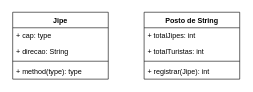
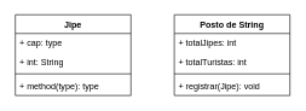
  <mxCell id="0" />
  <mxCell id="1" parent="0" />
  <mxCell id="2" value="Jipe" style="swimlane;fontStyle=1;align=center;verticalAlign=top;childLayout=stackLayout;horizontal=1;startSize=26;horizontalStack=0;resizeParent=1;resizeParentMax=0;resizeLast=0;collapsible=1;marginBottom=0;" vertex="1" parent="1"><mxGeometry x="20" y="20" width="160" height="112" as="geometry" /></mxCell>
  <mxCell id="3" value="+ cap: type" style="text;strokeColor=none;fillColor=none;align=left;verticalAlign=top;spacingLeft=4;spacingRight=4;overflow=hidden;rotatable=0;points=[[0,0.5],[1,0.5]];portConstraint=eastwest;" vertex="1" parent="2"><mxGeometry y="26" width="160" height="26" as="geometry" /></mxCell>
- <mxCell id="4" value="+ direcao: String" style="text;strokeColor=none;fillColor=none;align=left;verticalAlign=top;spacingLeft=4;spacingRight=4;overflow=hidden;rotatable=0;points=[[0,0.5],[1,0.5]];portConstraint=eastwest;" vertex="1" parent="2"><mxGeometry y="52" width="160" height="26" as="geometry" /></mxCell>
+ <mxCell id="4" value="+ int: String" style="text;strokeColor=none;fillColor=none;align=left;verticalAlign=top;spacingLeft=4;spacingRight=4;overflow=hidden;rotatable=0;points=[[0,0.5],[1,0.5]];portConstraint=eastwest;" vertex="1" parent="2"><mxGeometry y="52" width="160" height="26" as="geometry" /></mxCell>
  <mxCell id="5" value="" style="line;strokeWidth=1;fillColor=none;align=left;verticalAlign=middle;spacingTop=-1;spacingLeft=3;spacingRight=3;rotatable=0;labelPosition=right;points=[];portConstraint=eastwest;" vertex="1" parent="2"><mxGeometry y="78" width="160" height="8" as="geometry" /></mxCell>
  <mxCell id="6" value="+ method(type): type" style="text;strokeColor=none;fillColor=none;align=left;verticalAlign=top;spacingLeft=4;spacingRight=4;overflow=hidden;rotatable=0;points=[[0,0.5],[1,0.5]];portConstraint=eastwest;" vertex="1" parent="2"><mxGeometry y="86" width="160" height="26" as="geometry" /></mxCell>
  <mxCell id="7" value="Posto de String" style="swimlane;fontStyle=1;align=center;verticalAlign=top;childLayout=stackLayout;horizontal=1;startSize=26;horizontalStack=0;resizeParent=1;resizeParentMax=0;resizeLast=0;collapsible=1;marginBottom=0;" vertex="1" parent="1"><mxGeometry x="240" y="20" width="160" height="112" as="geometry" /></mxCell>
  <mxCell id="8" value="+ totalJipes: int" style="text;strokeColor=none;fillColor=none;align=left;verticalAlign=top;spacingLeft=4;spacingRight=4;overflow=hidden;rotatable=0;points=[[0,0.5],[1,0.5]];portConstraint=eastwest;" vertex="1" parent="7"><mxGeometry y="26" width="160" height="26" as="geometry" /></mxCell>
  <mxCell id="9" value="+ totalTuristas: int" style="text;strokeColor=none;fillColor=none;align=left;verticalAlign=top;spacingLeft=4;spacingRight=4;overflow=hidden;rotatable=0;points=[[0,0.5],[1,0.5]];portConstraint=eastwest;" vertex="1" parent="7"><mxGeometry y="52" width="160" height="26" as="geometry" /></mxCell>
  <mxCell id="10" value="" style="line;strokeWidth=1;fillColor=none;align=left;verticalAlign=middle;spacingTop=-1;spacingLeft=3;spacingRight=3;rotatable=0;labelPosition=right;points=[];portConstraint=eastwest;" vertex="1" parent="7"><mxGeometry y="78" width="160" height="8" as="geometry" /></mxCell>
- <mxCell id="11" value="+ registrar(Jipe): int" style="text;strokeColor=none;fillColor=none;align=left;verticalAlign=top;spacingLeft=4;spacingRight=4;overflow=hidden;rotatable=0;points=[[0,0.5],[1,0.5]];portConstraint=eastwest;" vertex="1" parent="7"><mxGeometry y="86" width="160" height="26" as="geometry" /></mxCell>
+ <mxCell id="11" value="+ registrar(Jipe): void" style="text;strokeColor=none;fillColor=none;align=left;verticalAlign=top;spacingLeft=4;spacingRight=4;overflow=hidden;rotatable=0;points=[[0,0.5],[1,0.5]];portConstraint=eastwest;" vertex="1" parent="7"><mxGeometry y="86" width="160" height="26" as="geometry" /></mxCell>
